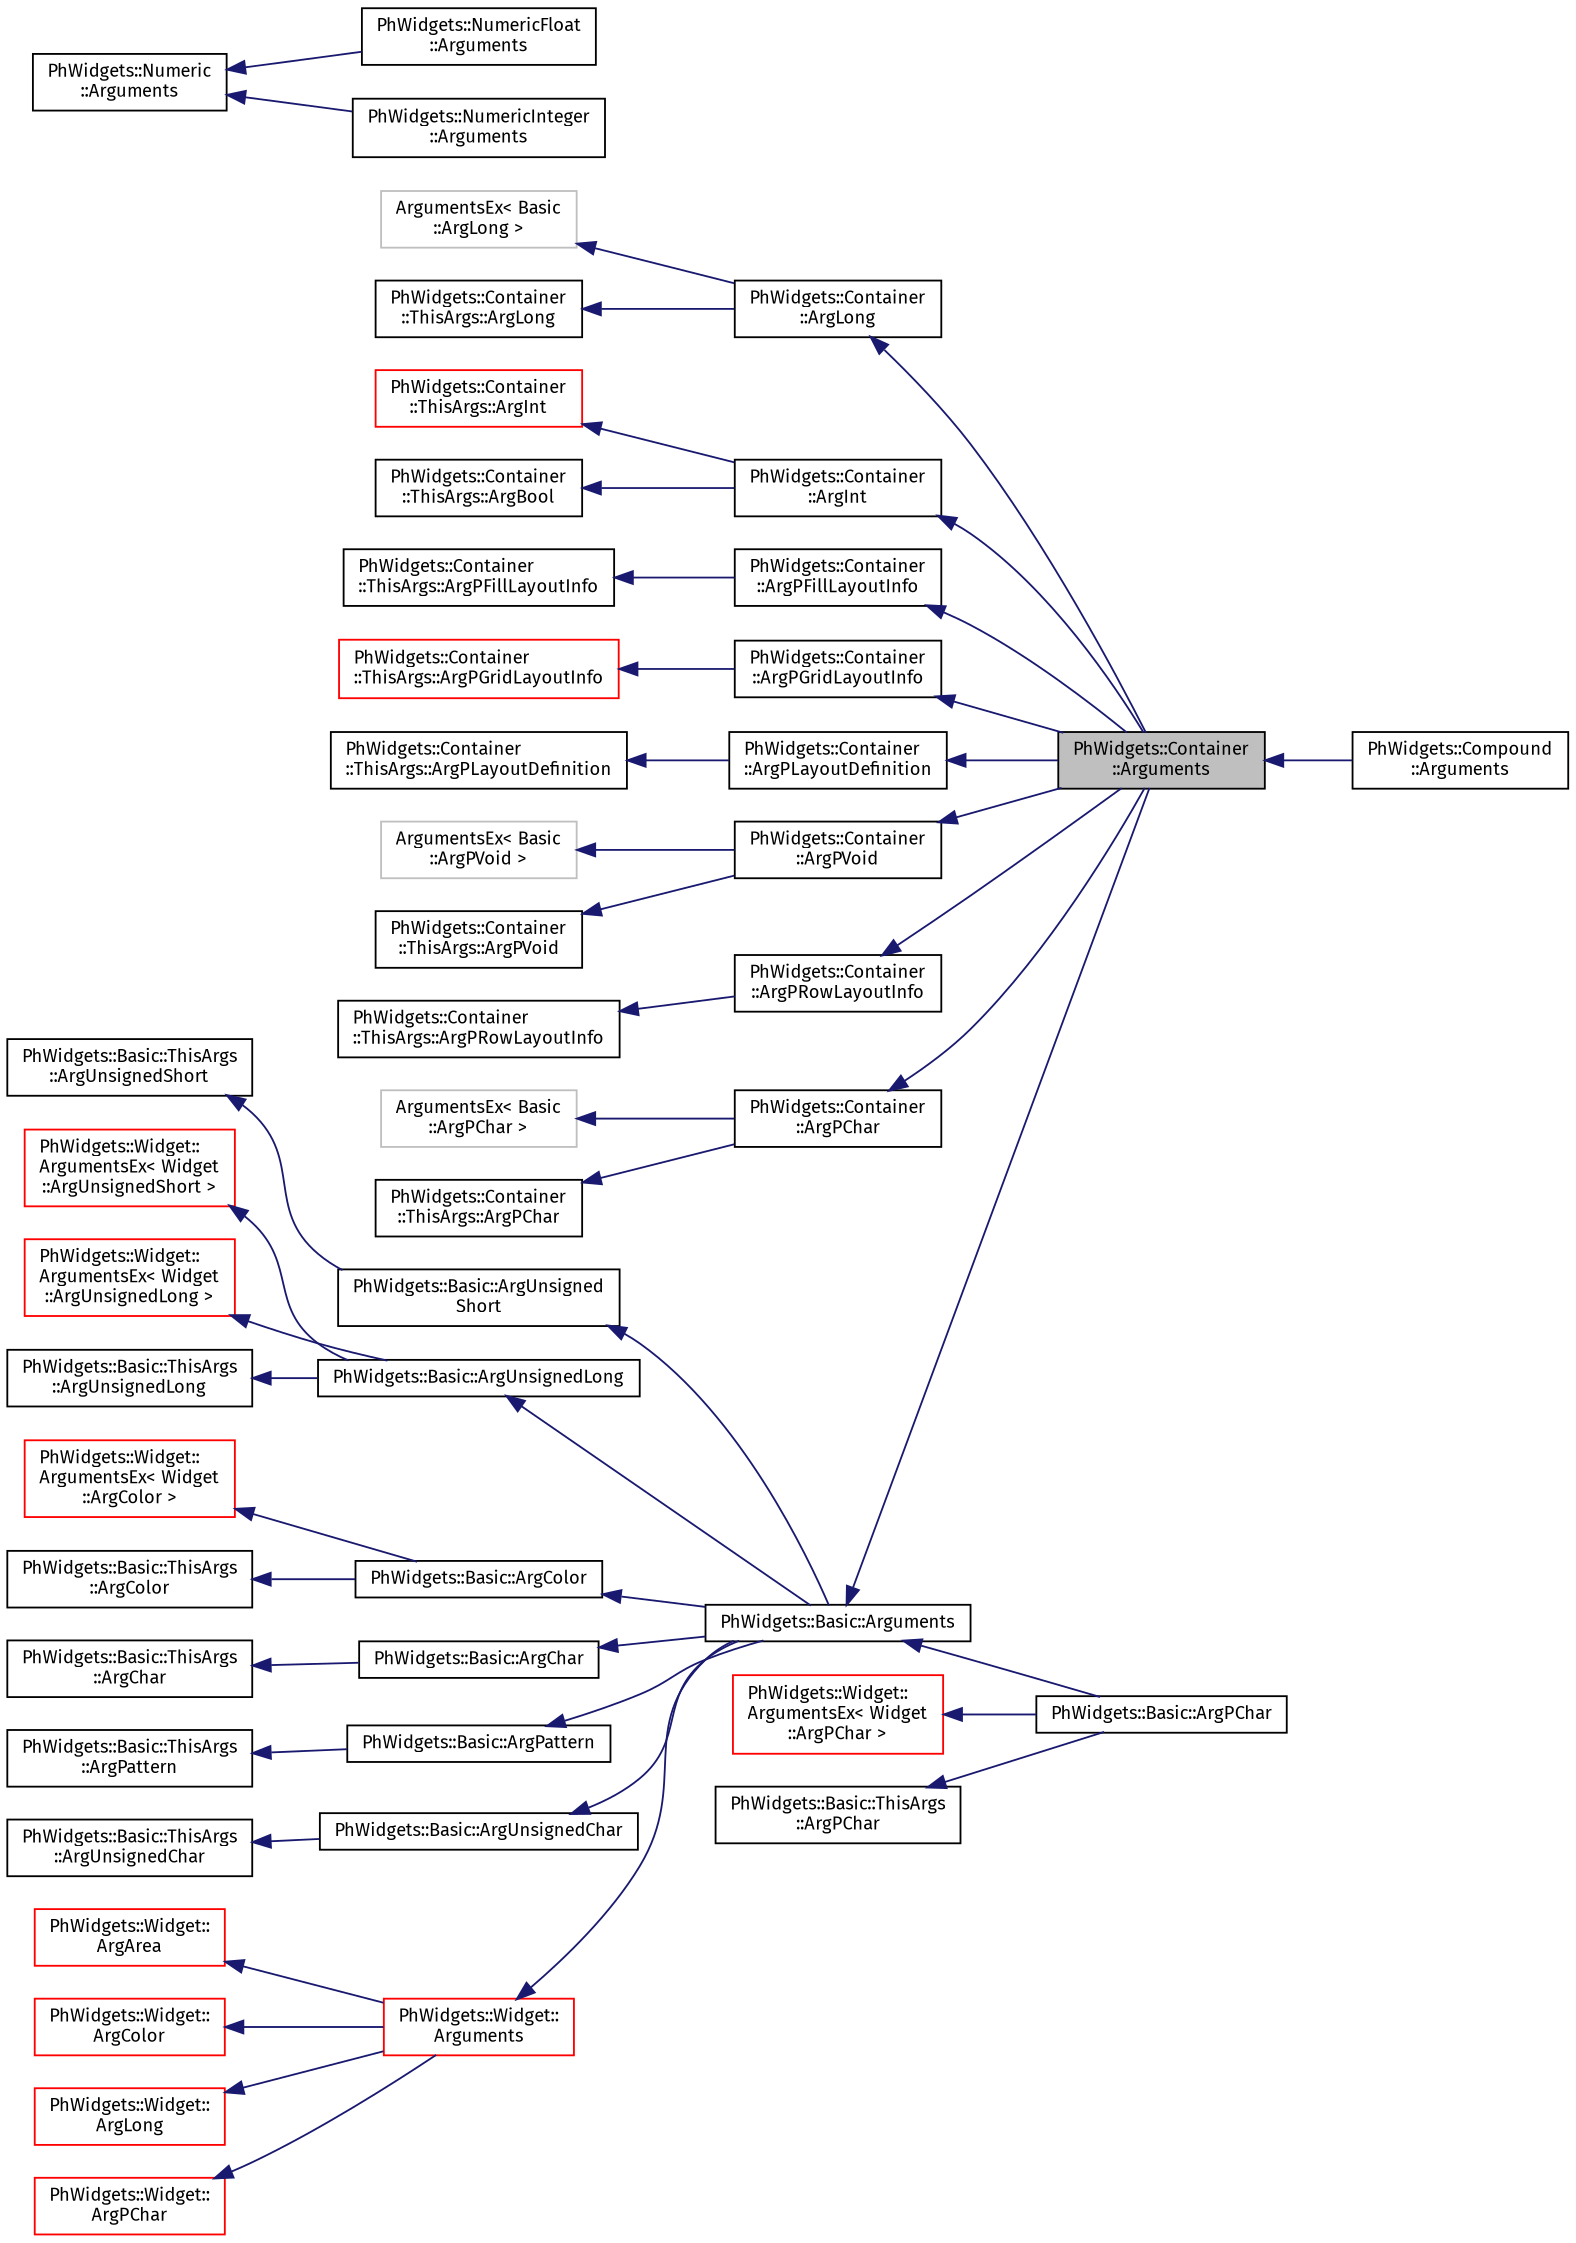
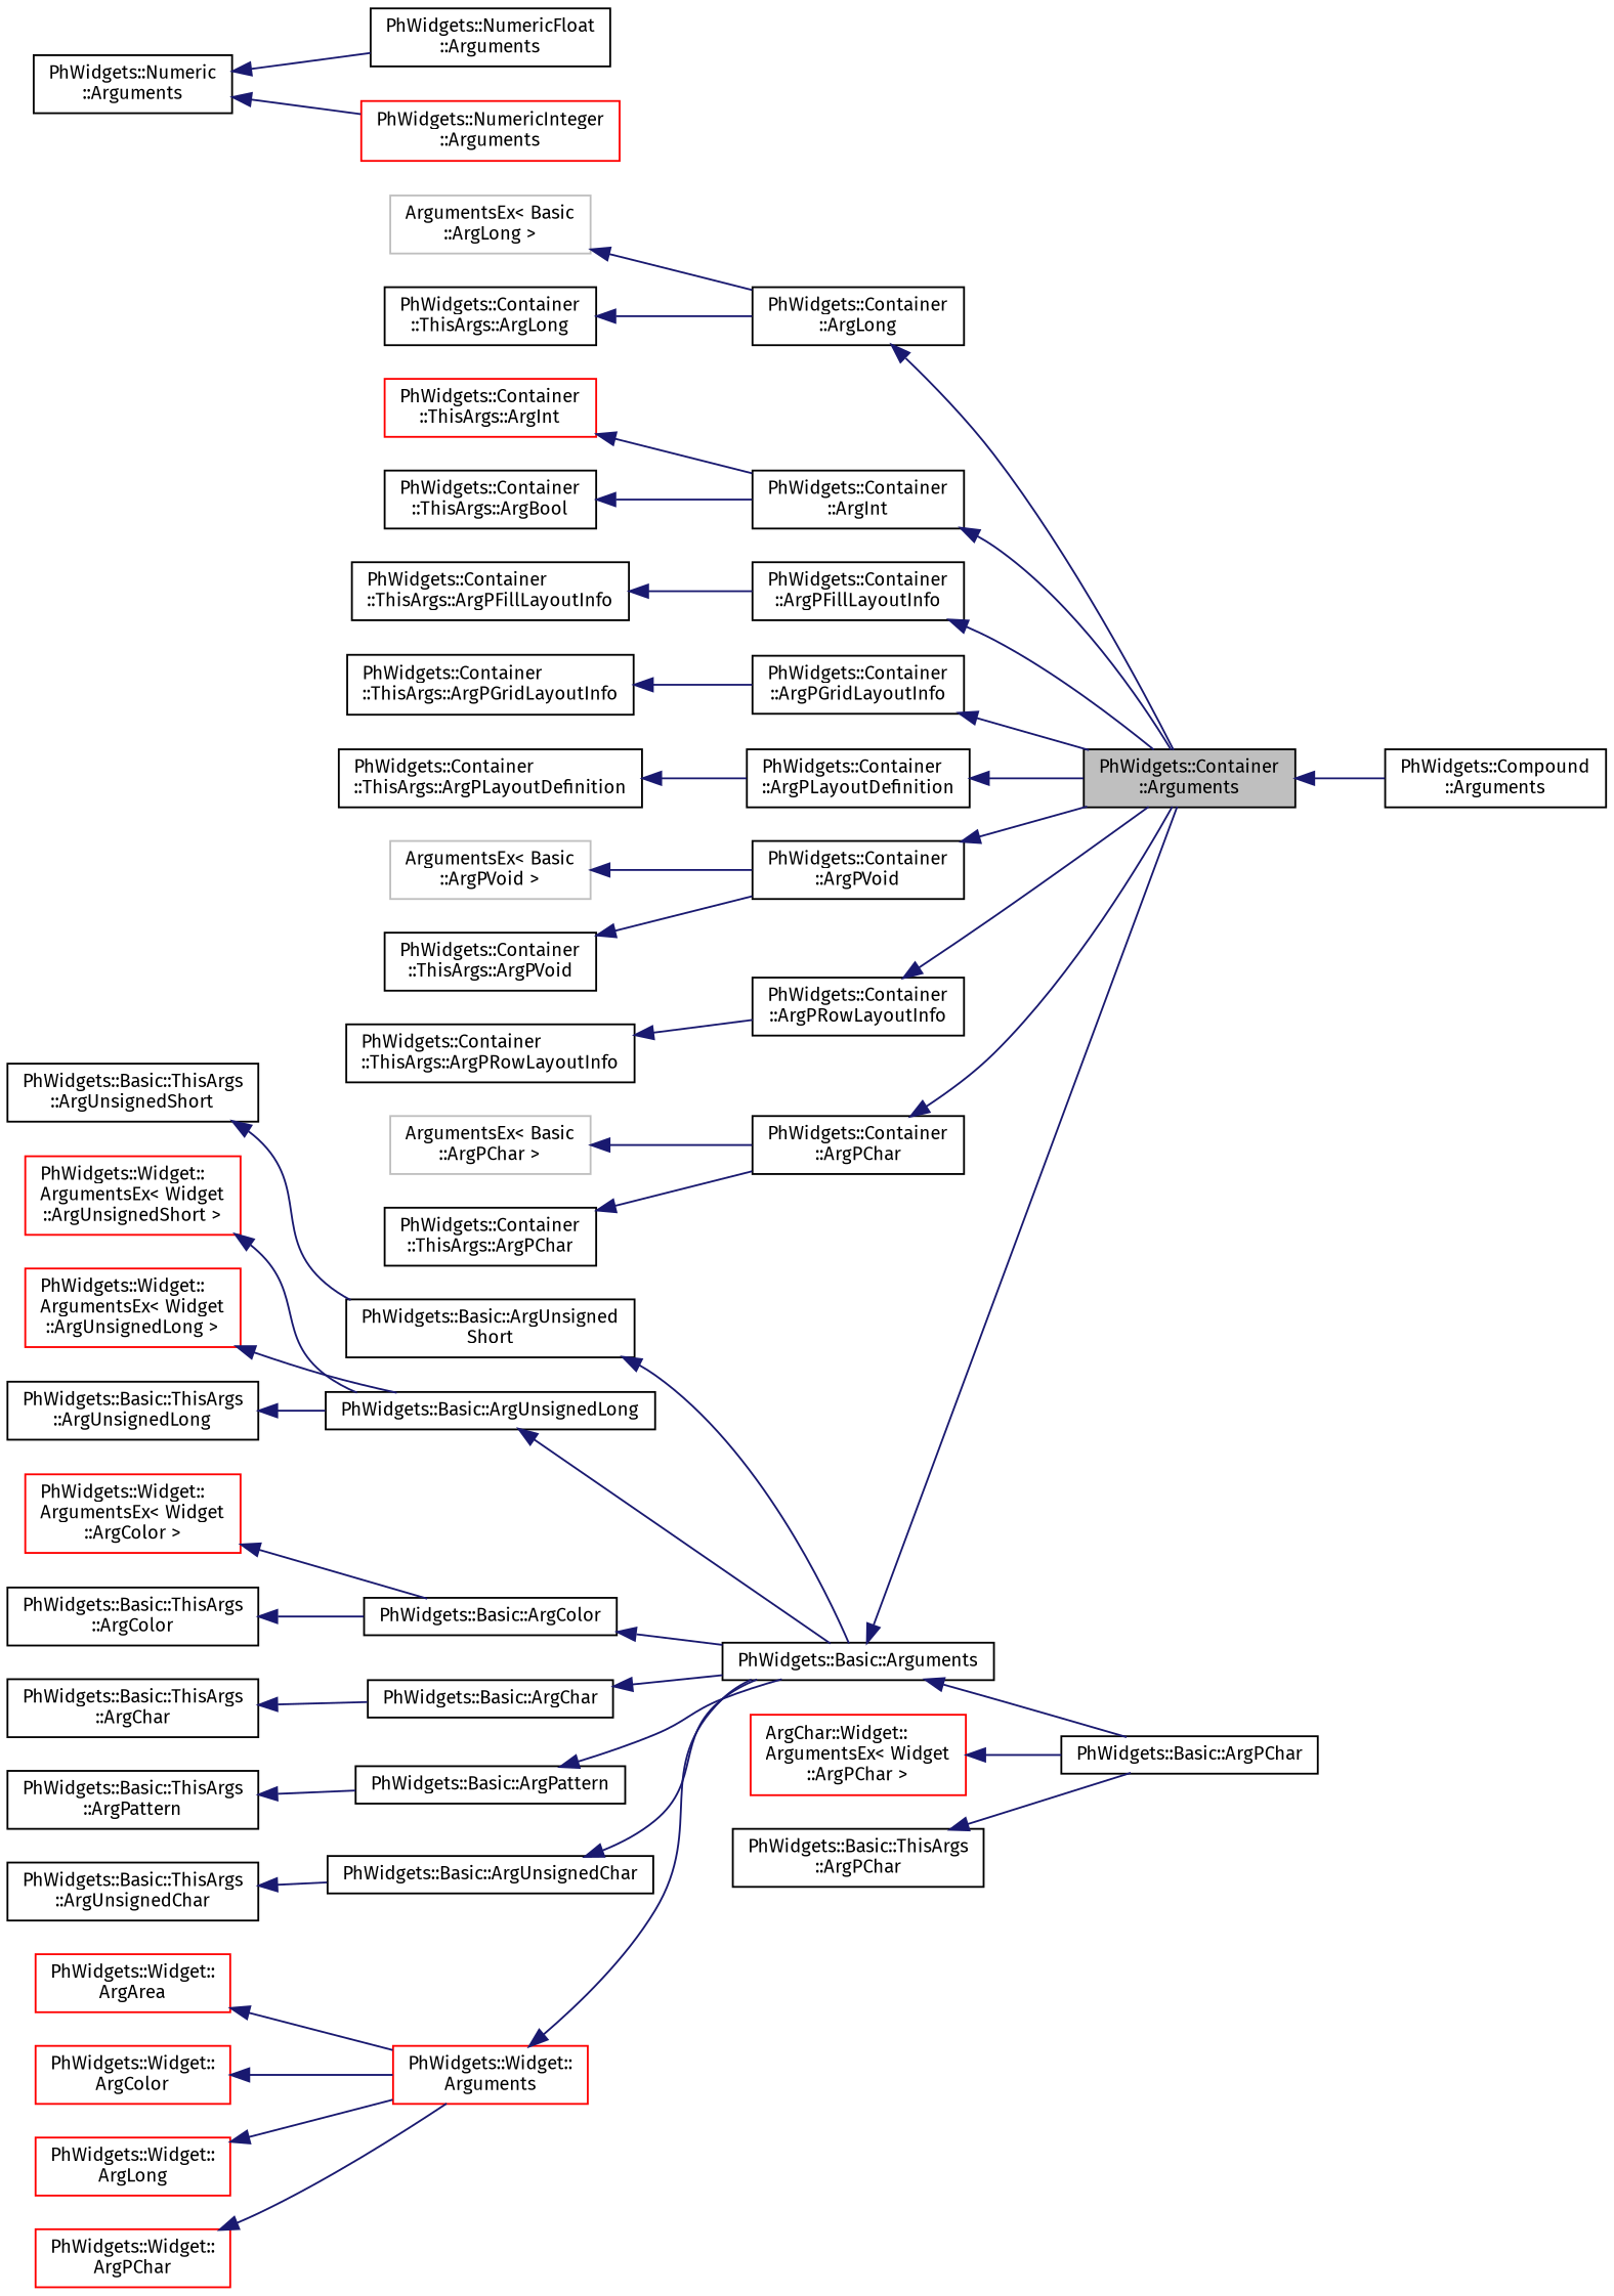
  digraph {
    fontname="Fira Sans"
    rankdir=LR
    node [color=black fillcolor=white fontname="Fira Sans" fontsize=10 shape=record style=filled]
    edge [color=midnightblue dir=back fontname="Fira Sans" fontsize=10 labelfontname=Helvetica labelfontsize=10 style=solid]
    n1 [fillcolor=grey75 fontcolor=black height=0.2 label="PhWidgets::Container\l::Arguments" width=0.4]
    n2 [height=0.2 label="PhWidgets::Compound\l::Arguments" width=0.4]
    n3 [height=0.2 label="PhWidgets::Container\l::ArgLong" width=0.4]
    n4 [color=grey75 height=0.2 label="ArgumentsEx\< Basic\l::ArgLong \>" width=0.4]
    n5 [height=0.2 label="PhWidgets::Container\l::ThisArgs::ArgLong" width=0.4]
    n6 [height=0.2 label="PhWidgets::Container\l::ArgInt" width=0.4]
    n7 [color=red height=0.2 label="PhWidgets::Container\l::ThisArgs::ArgInt" width=0.4]
    n8 [height=0.2 label="PhWidgets::Container\l::ThisArgs::ArgBool" width=0.4]
    n9 [height=0.2 label="PhWidgets::Container\l::ArgPFillLayoutInfo" width=0.4]
    n10 [height=0.2 label="PhWidgets::Container\l::ThisArgs::ArgPFillLayoutInfo" width=0.4]
    n11 [height=0.2 label="PhWidgets::Container\l::ArgPGridLayoutInfo" width=0.4]
-   n12 [color=red height=0.2 label="PhWidgets::Container\l::ThisArgs::ArgPGridLayoutInfo" width=0.4]
+   n12 [height=0.2 label="PhWidgets::Container\l::ThisArgs::ArgPGridLayoutInfo" width=0.4]
    n13 [height=0.2 label="PhWidgets::Container\l::ArgPLayoutDefinition" width=0.4]
    n14 [height=0.2 label="PhWidgets::Container\l::ThisArgs::ArgPLayoutDefinition" width=0.4]
    n15 [height=0.2 label="PhWidgets::Container\l::ArgPVoid" width=0.4]
    n16 [color=grey75 height=0.2 label="ArgumentsEx\< Basic\l::ArgPVoid \>" width=0.4]
    n17 [height=0.2 label="PhWidgets::Container\l::ThisArgs::ArgPVoid" width=0.4]
    n18 [height=0.2 label="PhWidgets::Container\l::ArgPRowLayoutInfo" width=0.4]
    n19 [height=0.2 label="PhWidgets::Container\l::ThisArgs::ArgPRowLayoutInfo" width=0.4]
    n20 [height=0.2 label="PhWidgets::Container\l::ArgPChar" width=0.4]
    n21 [color=grey75 height=0.2 label="ArgumentsEx\< Basic\l::ArgPChar \>" width=0.4]
    n22 [height=0.2 label="PhWidgets::Container\l::ThisArgs::ArgPChar" width=0.4]
    n23 [height=0.2 label="PhWidgets::Basic::Arguments" width=0.4]
    n24 [height=0.2 label="PhWidgets::Basic::ArgPChar" width=0.4]
    n25 [height=0.2 label="PhWidgets::Basic::ArgUnsigned\lShort" width=0.4]
    n26 [color=red height=0.2 label="PhWidgets::Widget::\lArgumentsEx\< Widget\l::ArgUnsignedShort \>" width=0.4]
    n27 [height=0.2 label="PhWidgets::Basic::ArgUnsignedLong" width=0.4]
    n28 [height=0.2 label="PhWidgets::Basic::ThisArgs\l::ArgUnsignedShort" width=0.4]
    n29 [color=red height=0.2 label="PhWidgets::Widget::\lArgumentsEx\< Widget\l::ArgUnsignedLong \>" width=0.4]
    n30 [height=0.2 label="PhWidgets::Basic::ThisArgs\l::ArgUnsignedLong" width=0.4]
    n31 [height=0.2 label="PhWidgets::Basic::ArgColor" width=0.4]
    n32 [color=red height=0.2 label="PhWidgets::Widget::\lArgumentsEx\< Widget\l::ArgColor \>" width=0.4]
    n33 [height=0.2 label="PhWidgets::Basic::ThisArgs\l::ArgColor" width=0.4]
    n34 [height=0.2 label="PhWidgets::Basic::ArgChar" width=0.4]
    n35 [height=0.2 label="PhWidgets::Basic::ThisArgs\l::ArgChar" width=0.4]
    n36 [height=0.2 label="PhWidgets::Basic::ArgPattern" width=0.4]
    n37 [height=0.2 label="PhWidgets::Basic::ThisArgs\l::ArgPattern" width=0.4]
    n38 [height=0.2 label="PhWidgets::Basic::ArgUnsignedChar" width=0.4]
    n39 [height=0.2 label="PhWidgets::Basic::ThisArgs\l::ArgUnsignedChar" width=0.4]
-   n40 [color=red height=0.2 label="PhWidgets::Widget::\lArgumentsEx\< Widget\l::ArgPChar \>" width=0.4]
+   n40 [color=red height=0.2 label="ArgChar::Widget::\lArgumentsEx\< Widget\l::ArgPChar \>" width=0.4]
    n41 [height=0.2 label="PhWidgets::Basic::ThisArgs\l::ArgPChar" width=0.4]
    n42 [color=red height=0.2 label="PhWidgets::Widget::\lArguments" width=0.4]
    n43 [color=red height=0.2 label="PhWidgets::Widget::\lArgArea" width=0.4]
    n44 [color=red height=0.2 label="PhWidgets::Widget::\lArgColor" width=0.4]
    n45 [color=red height=0.2 label="PhWidgets::Widget::\lArgLong" width=0.4]
    n46 [color=red height=0.2 label="PhWidgets::Widget::\lArgPChar" width=0.4]
    n47 [height=0.2 label="PhWidgets::Numeric\l::Arguments" width=0.4]
    n48 [height=0.2 label="PhWidgets::NumericFloat\l::Arguments" width=0.4]
-   n49 [height=0.2 label="PhWidgets::NumericInteger\l::Arguments" width=0.4]
+   n49 [color=red height=0.2 label="PhWidgets::NumericInteger\l::Arguments" width=0.4]
    n1 -> n2
    n3 -> n1
    n4 -> n3
    n5 -> n3
    n6 -> n1
    n7 -> n6
    n8 -> n6
    n9 -> n1
    n10 -> n9
    n11 -> n1
    n12 -> n11
    n13 -> n1
    n14 -> n13
    n15 -> n1
    n16 -> n15
    n17 -> n15
    n18 -> n1
    n19 -> n18
    n20 -> n1
    n21 -> n20
    n22 -> n20
    n23 -> n1
    n23 -> n24
    n25 -> n23
    n26 -> n27
    n27 -> n23
    n28 -> n25
    n29 -> n27
    n30 -> n27
    n31 -> n23
    n32 -> n31
    n33 -> n31
    n34 -> n23
    n35 -> n34
    n36 -> n23
    n37 -> n36
    n38 -> n23
    n39 -> n38
    n40 -> n24
    n41 -> n24
    n42 -> n23
    n43 -> n42
    n44 -> n42
    n45 -> n42
    n46 -> n42
    n47 -> n48
    n47 -> n49
  }
